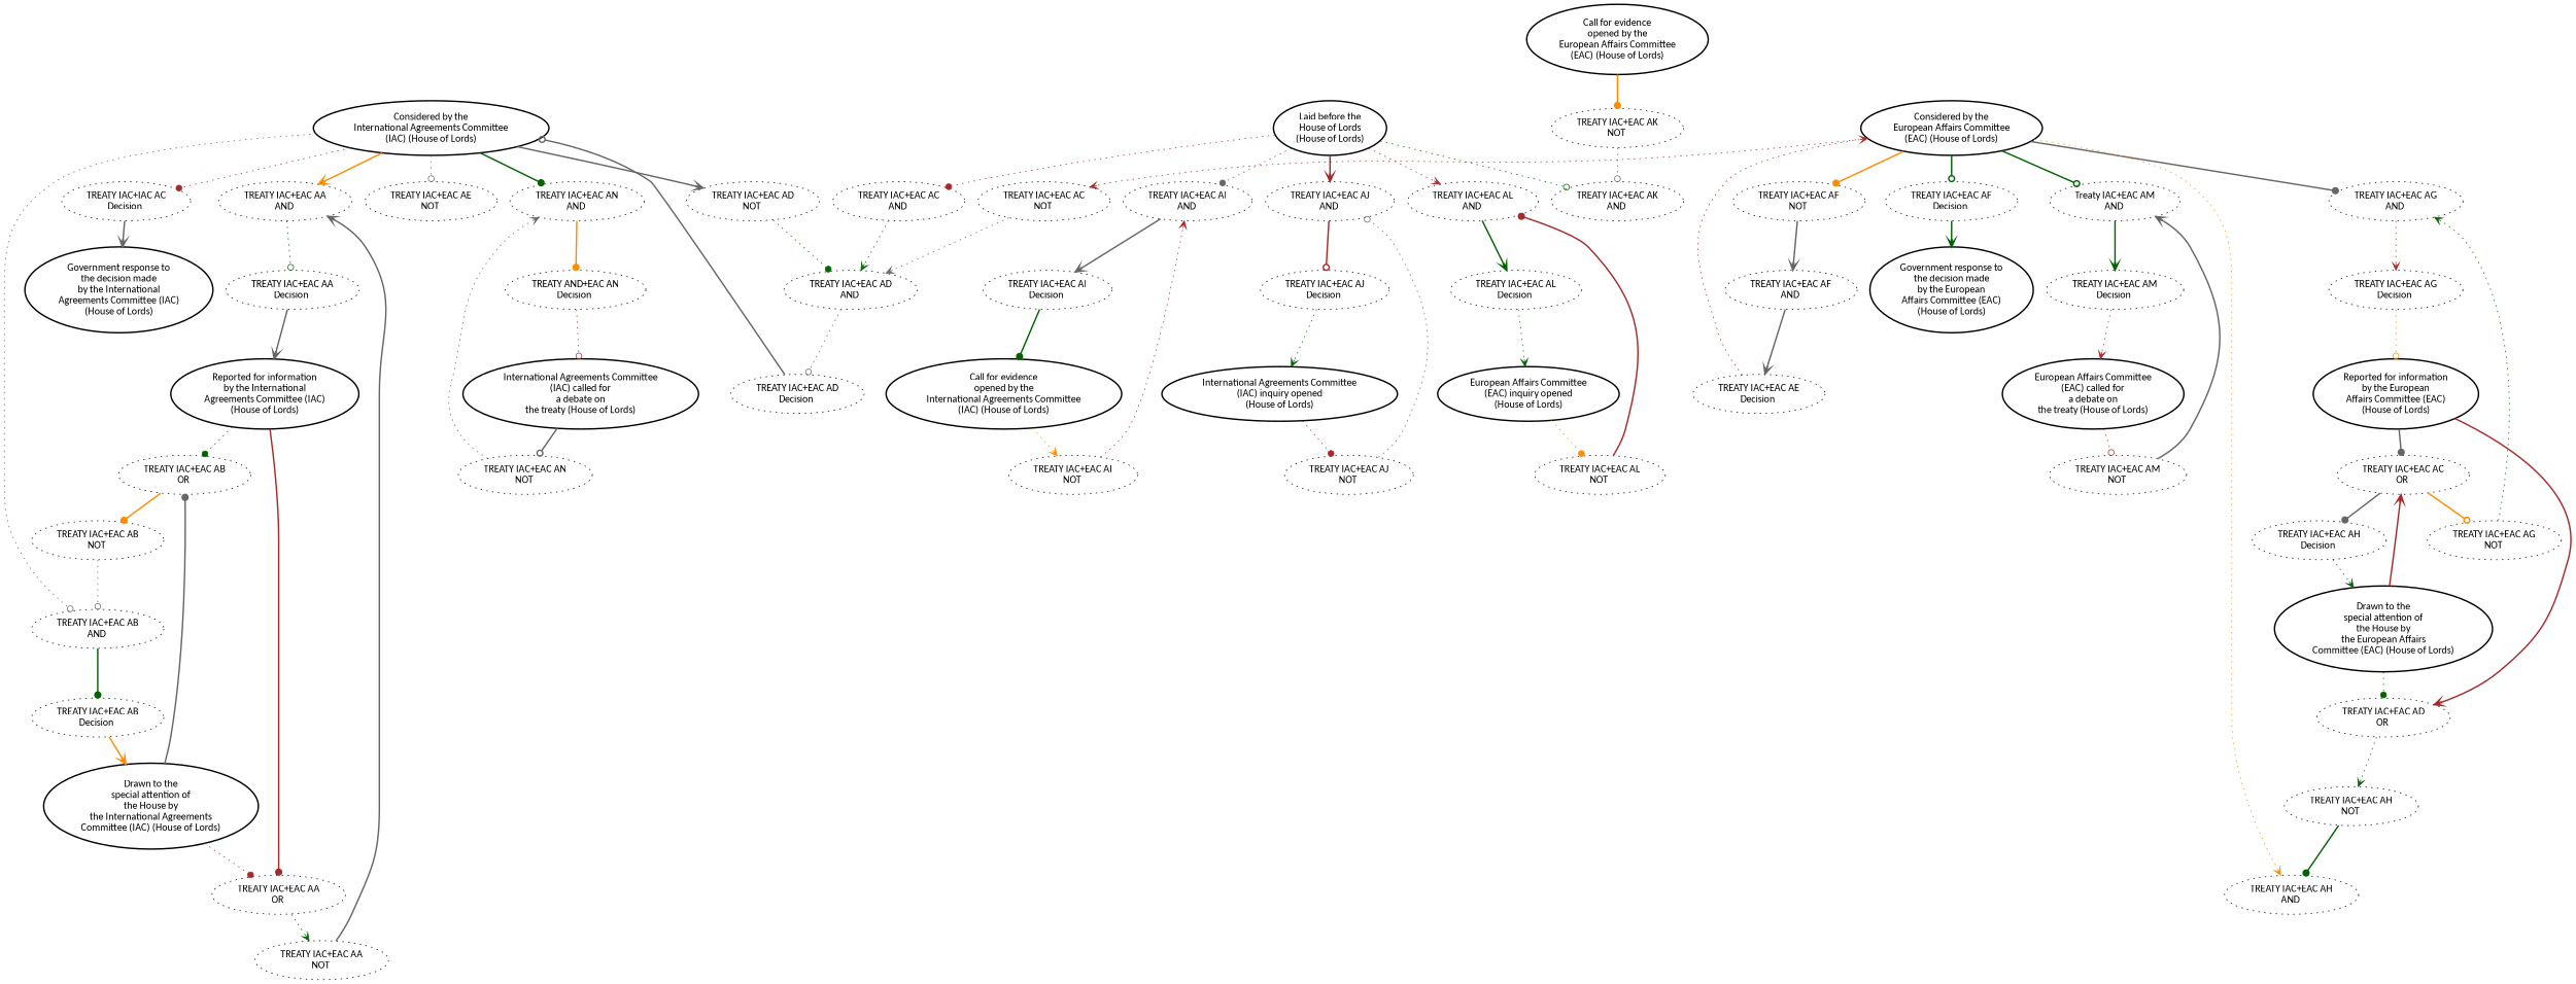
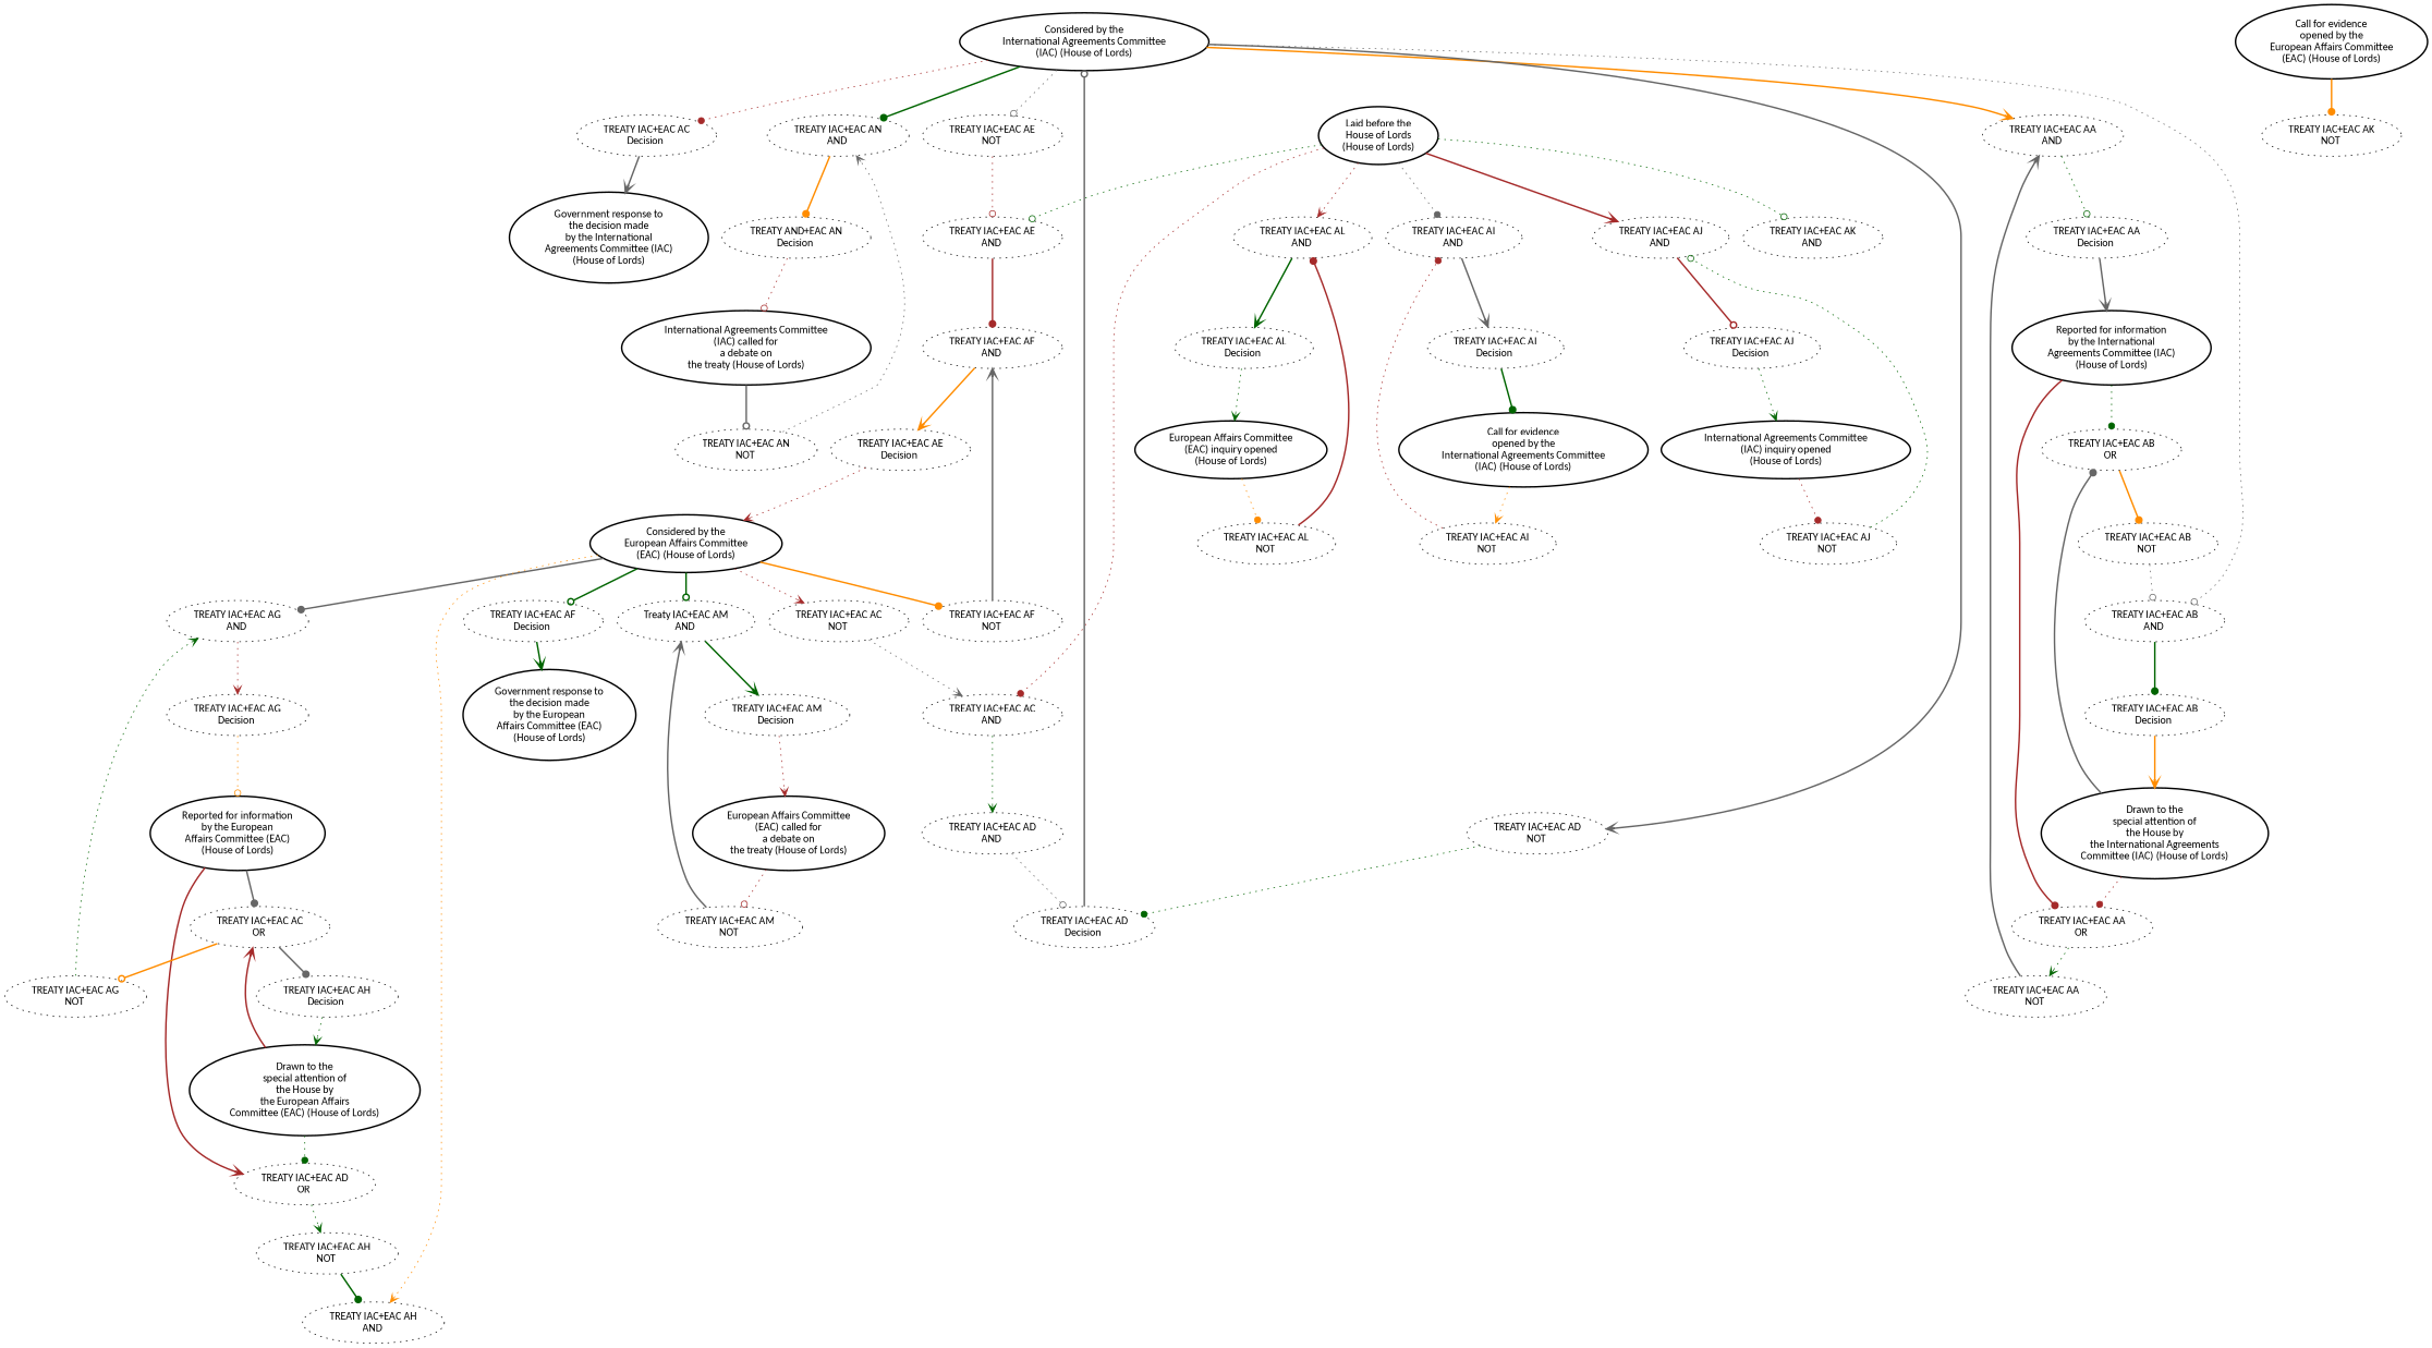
  digraph {
    fontname=calibri
    node [fontname=calibri style=dotted]
    edge [arrowhead=vee color=darkgreen fontname=calibri style=dotted]
    n1 [label="Considered by the\nInternational Agreements Committee\n(IAC) (House of Lords)" style=bold]
    n2 [label="TREATY IAC+EAC AA\nAND "]
    n3 [label="TREATY IAC+EAC AB\nAND "]
-   n4 [label="TREATY IAC+IAC AC\nDecision "]
+   n4 [label="TREATY IAC+EAC AC\nDecision "]
    n5 [label="TREATY IAC+EAC AD\nNOT "]
    n6 [label="TREATY IAC+EAC AE\nNOT "]
    n7 [label="TREATY IAC+EAC AN\nAND "]
    n8 [label="TREATY IAC+EAC AA\nDecision "]
    n9 [label="TREATY IAC+EAC AB\nDecision "]
    n10 [label="Government response to\nthe decision made\nby the International\nAgreements Committee (IAC)\n(House of Lords)" style=bold]
    n11 [label="TREATY IAC+EAC AD\nAND "]
+   n12 [label="TREATY IAC+EAC AE\nAND "]
    n13 [label="TREATY AND+EAC AN\nDecision "]
    n14 [label="Reported for information\nby the International\nAgreements Committee (IAC)\n(House of Lords)" style=bold]
    n15 [label="TREATY IAC+EAC AA\nOR "]
    n16 [label="TREATY IAC+EAC AB\nOR "]
    n17 [label="TREATY IAC+EAC AA\nNOT "]
    n18 [label="TREATY IAC+EAC AB\nNOT "]
    n19 [label="Drawn to the\nspecial attention of\nthe House by\nthe International Agreements\nCommittee (IAC) (House of Lords)" style=bold]
    n20 [label="Laid before the\nHouse of Lords\n(House of Lords)" style=bold]
    n21 [label="TREATY IAC+EAC AC\nAND "]
    n22 [label="TREATY IAC+EAC AI\nAND "]
    n23 [label="TREATY IAC+EAC AJ\nAND "]
    n24 [label="TREATY IAC+EAC AK\nAND "]
    n25 [label="TREATY IAC+EAC AL\nAND "]
    n26 [label="TREATY IAC+EAC AF\nAND "]
    n27 [label="TREATY IAC+EAC AI\nDecision "]
    n28 [label="TREATY IAC+EAC AJ\nDecision "]
    n29 [label="TREATY IAC+EAC AL\nDecision "]
    n30 [label="TREATY IAC+EAC AD\nDecision "]
    n31 [label="TREATY IAC+EAC AC\nNOT "]
    n32 [label="TREATY IAC+EAC AE\nDecision "]
    n33 [label="Considered by the\nEuropean Affairs Committee\n(EAC) (House of Lords)" style=bold]
    n34 [label="TREATY IAC+EAC AF\nNOT "]
    n35 [label="TREATY IAC+EAC AF\nDecision "]
    n36 [label="TREATY IAC+EAC AG\nAND "]
    n37 [label="TREATY IAC+EAC AH\nAND "]
    n38 [label="Treaty IAC+EAC AM\nAND "]
    n39 [label="Government response to\nthe decision made\nby the European\nAffairs Committee (EAC)\n(House of Lords)" style=bold]
    n40 [label="TREATY IAC+EAC AG\nDecision "]
    n41 [label="TREATY IAC+EAC AM\nDecision "]
    n42 [label="Reported for information\nby the European\nAffairs Committee (EAC)\n(House of Lords)" style=bold]
    n43 [label="TREATY IAC+EAC AC\nOR "]
    n44 [label="TREATY IAC+EAC AD\nOR "]
    n45 [label="TREATY IAC+EAC AG\nNOT "]
    n46 [label="TREATY IAC+EAC AH\nDecision "]
    n47 [label="TREATY IAC+EAC AH\nNOT "]
    n48 [label="Drawn to the\nspecial attention of\nthe House by\nthe European Affairs\nCommittee (EAC) (House of Lords)" style=bold]
    n49 [label="Call for evidence\nopened by the\nInternational Agreements Committee\n(IAC) (House of Lords)" style=bold]
    n50 [label="TREATY IAC+EAC AI\nNOT "]
    n51 [label="International Agreements Committee\n(IAC) inquiry opened\n(House of Lords)" style=bold]
    n52 [label="TREATY IAC+EAC AJ\nNOT "]
    n53 [label="Call for evidence\nopened by the\nEuropean Affairs Committee\n(EAC) (House of Lords)" style=bold]
    n54 [label="TREATY IAC+EAC AK\nNOT "]
    n55 [label="European Affairs Committee\n(EAC) inquiry opened\n(House of Lords)" style=bold]
    n56 [label="TREATY IAC+EAC AL\nNOT "]
    n57 [label="International Agreements Committee\n(IAC) called for\na debate on\nthe treaty (House of Lords)" style=bold]
    n58 [label="TREATY IAC+EAC AN\nNOT "]
    n59 [label="European Affairs Committee\n(EAC) called for\na debate on\nthe treaty (House of Lords)" style=bold]
    n60 [label="TREATY IAC+EAC AM\nNOT "]
    n1 -> n2 [color=darkorange style=bold]
    n1 -> n3 [arrowhead=odot color=gray40]
    n1 -> n4 [arrowhead=dot color=brown]
    n1 -> n5 [color=gray40 style=bold]
    n1 -> n6 [arrowhead=odot color=gray40]
    n1 -> n7 [arrowhead=dot style=bold]
    n2 -> n8 [arrowhead=odot]
    n3 -> n9 [arrowhead=dot style=bold]
    n4 -> n10 [color=gray40 style=bold]
-   n5 -> n11 [arrowhead=dot]
+   n5 -> n30 [arrowhead=dot]
+   n6 -> n12 [arrowhead=odot color=brown]
    n7 -> n13 [arrowhead=dot color=darkorange style=bold]
    n8 -> n14 [color=gray40 style=bold]
    n9 -> n19 [color=darkorange style=bold]
    n11 -> n30 [arrowhead=odot color=gray40]
+   n12 -> n26 [arrowhead=dot color=brown style=bold]
    n13 -> n57 [arrowhead=odot color=brown]
    n14 -> n15 [arrowhead=dot color=brown style=bold]
    n14 -> n16 [arrowhead=dot]
    n15 -> n17
    n16 -> n18 [arrowhead=dot color=darkorange style=bold]
    n17 -> n2 [color=gray40 style=bold]
    n18 -> n3 [arrowhead=odot color=gray40]
    n19 -> n15 [arrowhead=dot color=brown]
    n19 -> n16 [arrowhead=dot color=gray40 style=bold]
+   n20 -> n12 [arrowhead=odot]
    n20 -> n21 [arrowhead=dot color=brown]
    n20 -> n22 [arrowhead=dot color=gray40]
    n20 -> n23 [color=brown style=bold]
    n20 -> n24 [arrowhead=odot]
    n20 -> n25 [color=brown]
    n21 -> n11
    n22 -> n27 [color=gray40 style=bold]
    n23 -> n28 [arrowhead=odot color=brown style=bold]
    n25 -> n29 [style=bold]
-   n26 -> n32 [color=gray40 style=bold]
+   n26 -> n32 [color=darkorange style=bold]
    n27 -> n49 [arrowhead=dot style=bold]
    n28 -> n51
    n29 -> n55
    n30 -> n1 [arrowhead=odot color=gray40 style=bold]
-   n31 -> n11 [color=gray40]
+   n31 -> n21 [color=gray40]
    n32 -> n33 [color=brown]
    n33 -> n31 [color=brown]
    n33 -> n34 [arrowhead=dot color=darkorange style=bold]
    n33 -> n35 [arrowhead=odot style=bold]
    n33 -> n36 [arrowhead=dot color=gray40 style=bold]
    n33 -> n37 [color=darkorange]
    n33 -> n38 [arrowhead=odot style=bold]
    n34 -> n26 [color=gray40 style=bold]
    n35 -> n39 [style=bold]
    n36 -> n40 [color=brown]
    n38 -> n41 [style=bold]
    n40 -> n42 [arrowhead=odot color=darkorange]
    n41 -> n59 [color=brown]
    n42 -> n43 [arrowhead=dot color=gray40 style=bold]
    n42 -> n44 [color=brown style=bold]
    n43 -> n45 [arrowhead=odot color=darkorange style=bold]
    n43 -> n46 [arrowhead=dot color=gray40 style=bold]
    n44 -> n47
    n45 -> n36
    n46 -> n48
    n47 -> n37 [arrowhead=dot style=bold]
    n48 -> n43 [color=brown style=bold]
    n48 -> n44 [arrowhead=dot]
    n49 -> n50 [color=darkorange]
-   n50 -> n22 [color=brown]
+   n50 -> n22 [arrowhead=dot color=brown]
    n51 -> n52 [arrowhead=dot color=brown]
-   n52 -> n23 [arrowhead=odot color=gray40]
+   n52 -> n23 [arrowhead=odot]
    n53 -> n54 [arrowhead=dot color=darkorange style=bold]
-   n54 -> n24 [arrowhead=odot color=gray40]
    n55 -> n56 [arrowhead=dot color=darkorange]
    n56 -> n25 [arrowhead=dot color=brown style=bold]
    n57 -> n58 [arrowhead=odot color=gray40 style=bold]
    n58 -> n7 [color=gray40]
    n59 -> n60 [arrowhead=odot color=brown]
    n60 -> n38 [color=gray40 style=bold]
  }
